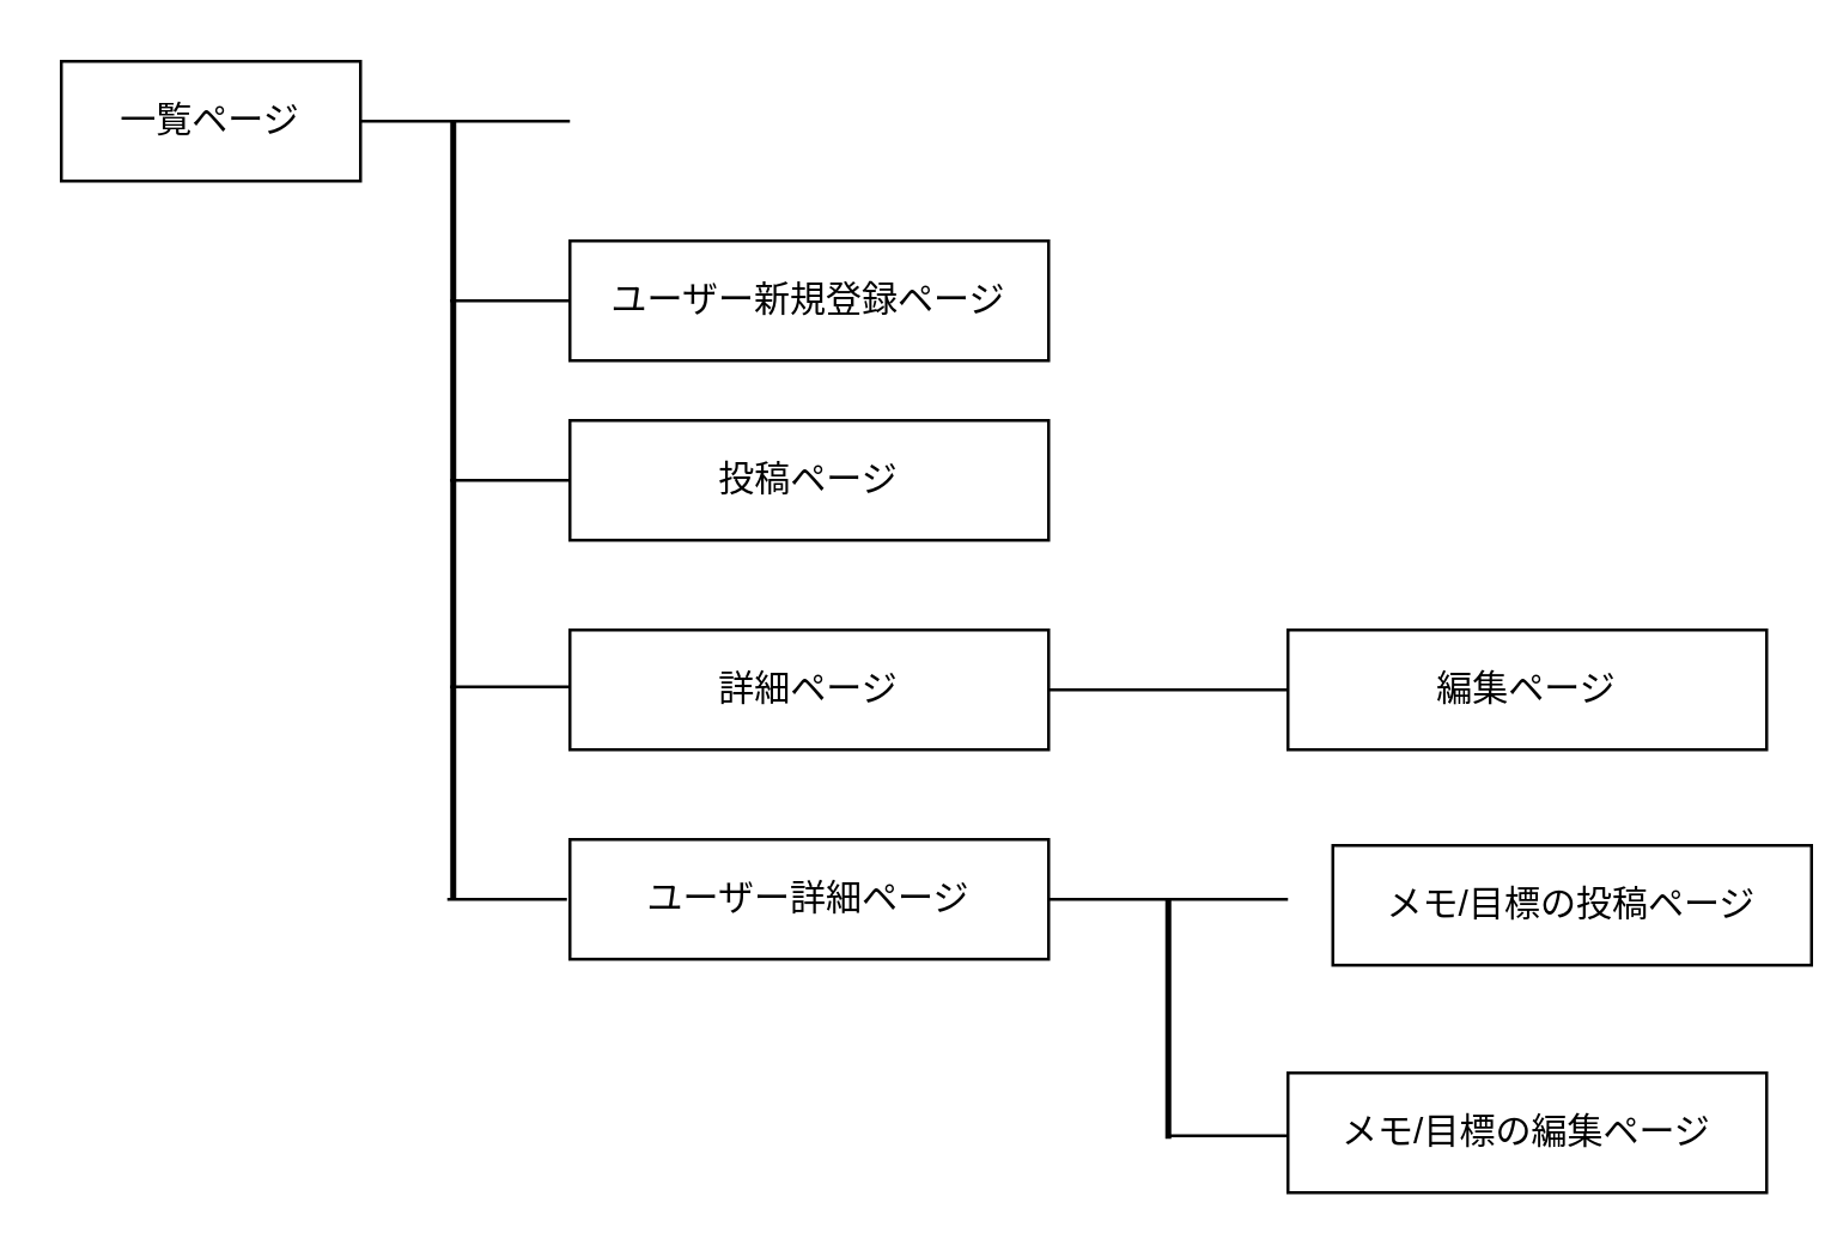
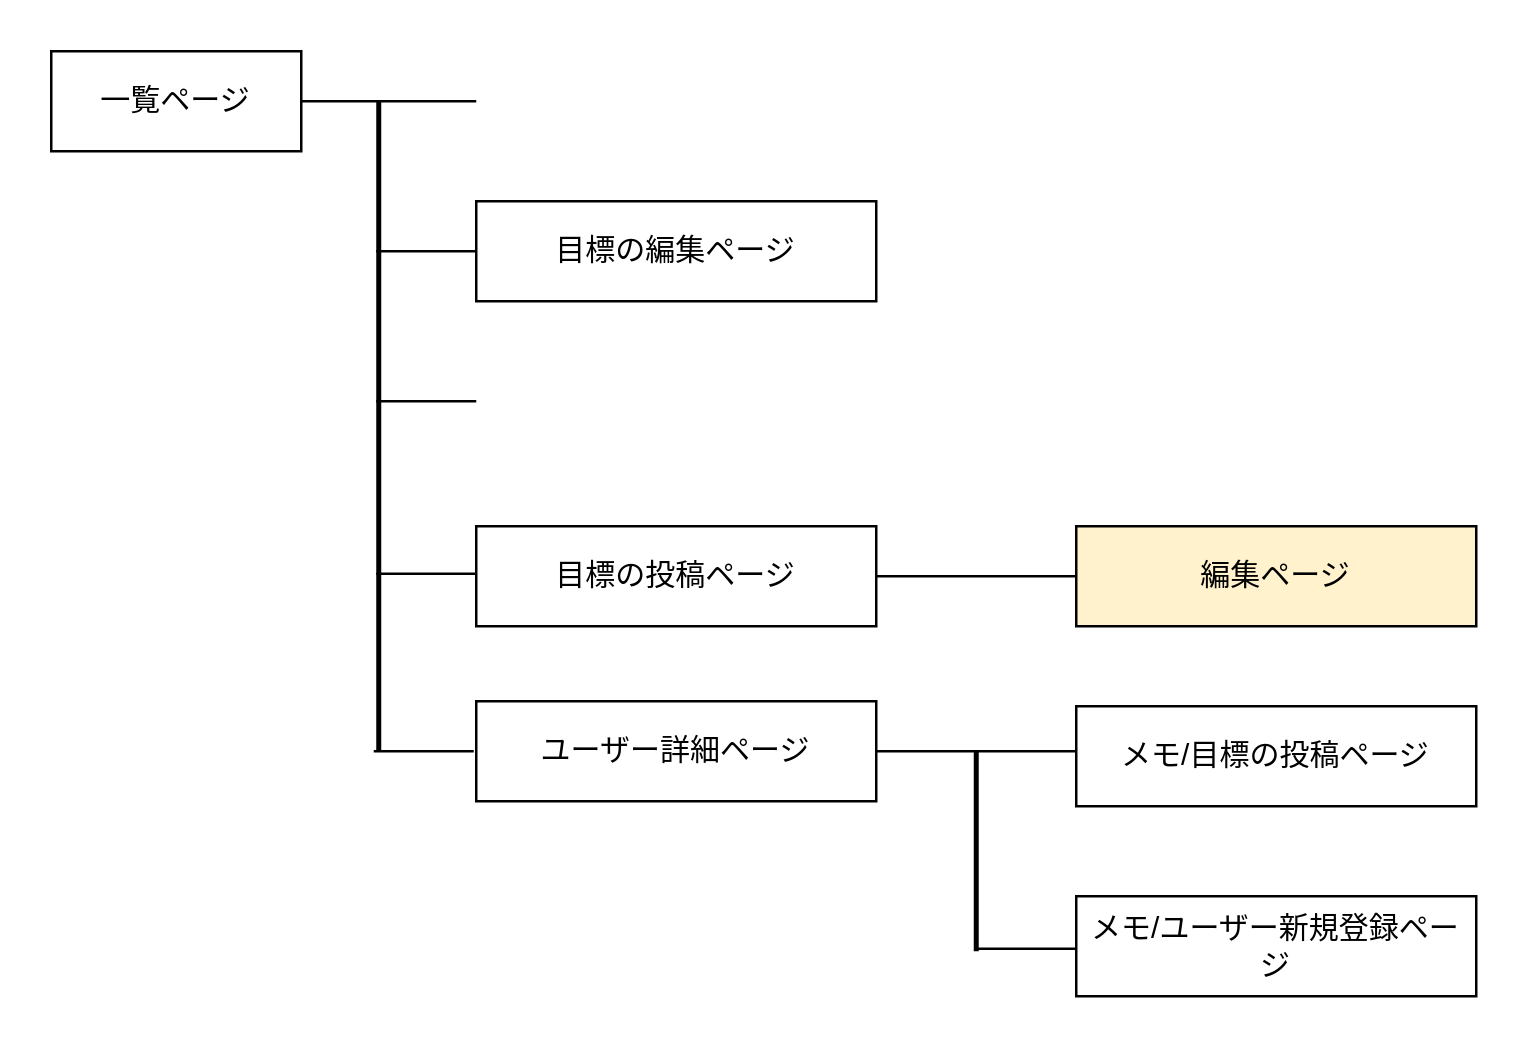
  <mxCell id="0" />
  <mxCell id="1" parent="0" />
  <mxCell id="2" value="一覧ページ" style="whiteSpace=wrap;html=1;align=center;" parent="1" vertex="1"><mxGeometry x="20" y="20" width="100" height="40" as="geometry" /></mxCell>
- <mxCell id="3" value="ユーザー新規登録ページ" style="whiteSpace=wrap;html=1;align=center;" parent="1" vertex="1"><mxGeometry x="190" y="80" width="160" height="40" as="geometry" /></mxCell>
- <mxCell id="4" value="投稿ページ" style="whiteSpace=wrap;html=1;align=center;" parent="1" vertex="1"><mxGeometry x="190" y="140" width="160" height="40" as="geometry" /></mxCell>
- <mxCell id="5" value="詳細ページ" style="whiteSpace=wrap;html=1;align=center;" parent="1" vertex="1"><mxGeometry x="190" y="210" width="160" height="40" as="geometry" /></mxCell>
- <mxCell id="6" value="編集ページ" style="whiteSpace=wrap;html=1;align=center;" parent="1" vertex="1"><mxGeometry x="430" y="210" width="160" height="40" as="geometry" /></mxCell>
+ <mxCell id="3" value="目標の編集ページ" style="whiteSpace=wrap;html=1;align=center;" parent="1" vertex="1"><mxGeometry x="190" y="80" width="160" height="40" as="geometry" /></mxCell>
+ <mxCell id="5" value="目標の投稿ページ" style="whiteSpace=wrap;html=1;align=center;" parent="1" vertex="1"><mxGeometry x="190" y="210" width="160" height="40" as="geometry" /></mxCell>
+ <mxCell id="6" value="編集ページ" style="whiteSpace=wrap;html=1;align=center;fillColor=#fff2cc;" parent="1" vertex="1"><mxGeometry x="430" y="210" width="160" height="40" as="geometry" /></mxCell>
  <mxCell id="7" value="" style="line;strokeWidth=1;rotatable=0;dashed=0;labelPosition=right;align=left;verticalAlign=middle;spacingTop=0;spacingLeft=6;points=[];portConstraint=eastwest;" parent="1" vertex="1"><mxGeometry x="120" y="35" width="70" height="10" as="geometry" /></mxCell>
  <mxCell id="8" value="" style="line;strokeWidth=1;rotatable=0;dashed=0;labelPosition=right;align=left;verticalAlign=middle;spacingTop=0;spacingLeft=6;points=[];portConstraint=eastwest;" parent="1" vertex="1"><mxGeometry x="150" y="95" width="40" height="10" as="geometry" /></mxCell>
  <mxCell id="9" value="" style="line;strokeWidth=1;rotatable=0;dashed=0;labelPosition=right;align=left;verticalAlign=middle;spacingTop=0;spacingLeft=6;points=[];portConstraint=eastwest;" parent="1" vertex="1"><mxGeometry x="150" y="155" width="40" height="10" as="geometry" /></mxCell>
  <mxCell id="10" value="" style="line;strokeWidth=1;rotatable=0;dashed=0;labelPosition=right;align=left;verticalAlign=middle;spacingTop=0;spacingLeft=6;points=[];portConstraint=eastwest;" parent="1" vertex="1"><mxGeometry x="150" y="224" width="40" height="10" as="geometry" /></mxCell>
  <mxCell id="11" value="" style="line;strokeWidth=1;rotatable=0;dashed=0;labelPosition=right;align=left;verticalAlign=middle;spacingTop=0;spacingLeft=6;points=[];portConstraint=eastwest;" parent="1" vertex="1"><mxGeometry x="350" y="225" width="80" height="10" as="geometry" /></mxCell>
  <mxCell id="12" value="" style="line;strokeWidth=2;direction=south;html=1;" parent="1" vertex="1"><mxGeometry x="146" y="40" width="10" height="260" as="geometry" /></mxCell>
  <mxCell id="13" value="ユーザー詳細ページ" style="whiteSpace=wrap;html=1;align=center;" vertex="1" parent="1"><mxGeometry x="190" y="280" width="160" height="40" as="geometry" /></mxCell>
- <mxCell id="14" value="メモ/目標の投稿ページ" style="whiteSpace=wrap;html=1;align=center;" vertex="1" parent="1"><mxGeometry x="445" y="282" width="160" height="40" as="geometry" /></mxCell>
- <mxCell id="15" value="メモ/目標の編集ページ" style="whiteSpace=wrap;html=1;align=center;" vertex="1" parent="1"><mxGeometry x="430" y="358" width="160" height="40" as="geometry" /></mxCell>
+ <mxCell id="14" value="メモ/目標の投稿ページ" style="whiteSpace=wrap;html=1;align=center;" vertex="1" parent="1"><mxGeometry x="430" y="282" width="160" height="40" as="geometry" /></mxCell>
+ <mxCell id="15" value="メモ/ユーザー新規登録ページ" style="whiteSpace=wrap;html=1;align=center;" vertex="1" parent="1"><mxGeometry x="430" y="358" width="160" height="40" as="geometry" /></mxCell>
  <mxCell id="16" value="" style="line;strokeWidth=1;rotatable=0;dashed=0;labelPosition=right;align=left;verticalAlign=middle;spacingTop=0;spacingLeft=6;points=[];portConstraint=eastwest;" vertex="1" parent="1"><mxGeometry x="149" y="295" width="40" height="10" as="geometry" /></mxCell>
  <mxCell id="17" value="" style="line;strokeWidth=1;rotatable=0;dashed=0;labelPosition=right;align=left;verticalAlign=middle;spacingTop=0;spacingLeft=6;points=[];portConstraint=eastwest;" vertex="1" parent="1"><mxGeometry x="390" y="374" width="40" height="10" as="geometry" /></mxCell>
  <mxCell id="18" value="" style="line;strokeWidth=1;rotatable=0;dashed=0;labelPosition=right;align=left;verticalAlign=middle;spacingTop=0;spacingLeft=6;points=[];portConstraint=eastwest;" vertex="1" parent="1"><mxGeometry x="350" y="295" width="80" height="10" as="geometry" /></mxCell>
  <mxCell id="19" value="" style="line;strokeWidth=2;direction=south;html=1;" vertex="1" parent="1"><mxGeometry x="385" y="300" width="10" height="80" as="geometry" /></mxCell>
